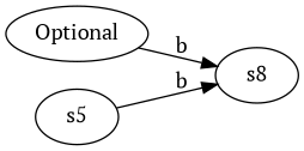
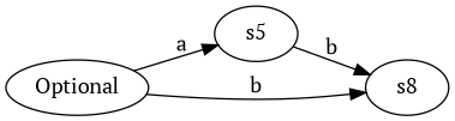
  digraph {
    fontname="PT Serif"
    rankdir=LR
    node [fontname="PT Serif"]
    edge [fontname="PT Serif"]
    Optional
    s5
    s8
+   Optional -> s5 [label=a]
    Optional -> s8 [label=b]
    s5 -> s8 [label=b]
  }
